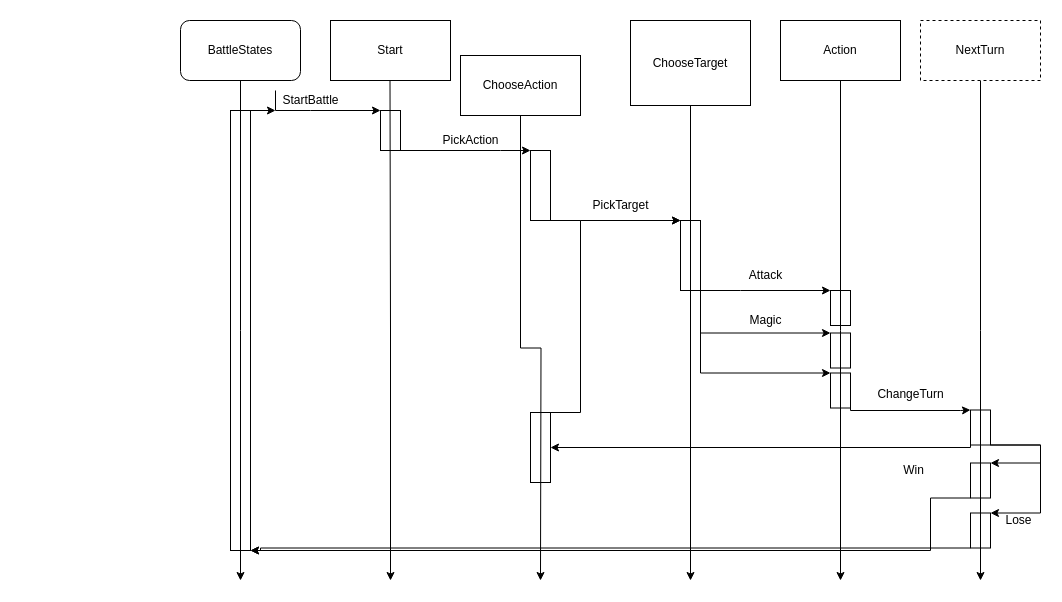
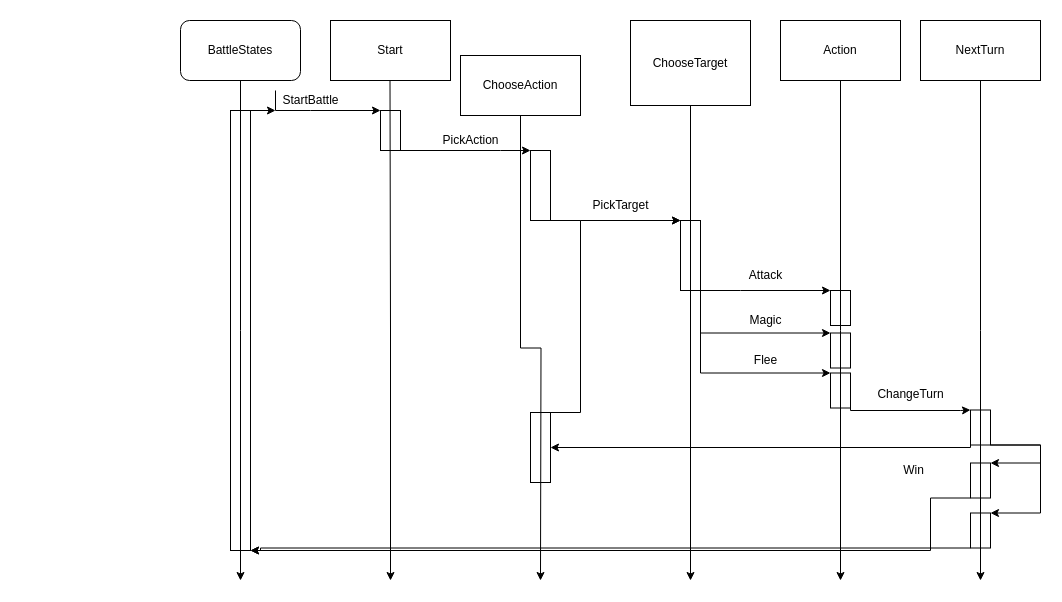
  <mxCell id="0" />
  <mxCell id="1" parent="0" />
  <mxCell id="2" style="edgeStyle=orthogonalEdgeStyle;rounded=0;orthogonalLoop=1;jettySize=auto;html=1;exitX=0.5;exitY=1;exitDx=0;exitDy=0;" edge="1" parent="1" source="3"><mxGeometry relative="1" as="geometry"><mxPoint x="240" y="580" as="targetPoint" /></mxGeometry></mxCell>
  <mxCell id="3" value="BattleStates" style="whiteSpace=wrap;html=1;rounded=1;" vertex="1" parent="1"><mxGeometry x="180" y="20" width="120" height="60" as="geometry" /></mxCell>
  <mxCell id="4" style="edgeStyle=orthogonalEdgeStyle;rounded=0;orthogonalLoop=1;jettySize=auto;html=1;exitX=0;exitY=0;exitDx=0;exitDy=0;entryX=0;entryY=1;entryDx=0;entryDy=0;" edge="1" parent="1" source="38" target="8"><mxGeometry relative="1" as="geometry"><Array as="points"><mxPoint x="310" y="110" /><mxPoint x="310" y="110" /></Array></mxGeometry></mxCell>
  <mxCell id="5" value="" style="rounded=0;whiteSpace=wrap;html=1;fillColor=none;rotation=90;" vertex="1" parent="1"><mxGeometry x="20" y="320" width="440" height="20" as="geometry" /></mxCell>
  <mxCell id="6" value="Start" style="rounded=0;whiteSpace=wrap;html=1;" vertex="1" parent="1"><mxGeometry x="330" y="20" width="120" height="60" as="geometry" /></mxCell>
  <mxCell id="7" style="edgeStyle=orthogonalEdgeStyle;rounded=0;orthogonalLoop=1;jettySize=auto;html=1;exitX=1;exitY=0;exitDx=0;exitDy=0;entryX=0;entryY=1;entryDx=0;entryDy=0;" edge="1" parent="1" source="8" target="13"><mxGeometry relative="1" as="geometry"><Array as="points"><mxPoint x="500" y="150" /><mxPoint x="500" y="150" /></Array></mxGeometry></mxCell>
  <mxCell id="8" value="" style="rounded=0;whiteSpace=wrap;html=1;fillColor=none;rotation=90;" vertex="1" parent="1"><mxGeometry x="370" y="120" width="40" height="20" as="geometry" /></mxCell>
  <mxCell id="9" style="edgeStyle=orthogonalEdgeStyle;rounded=0;orthogonalLoop=1;jettySize=auto;html=1;exitX=0.5;exitY=1;exitDx=0;exitDy=0;" edge="1" parent="1" source="10"><mxGeometry relative="1" as="geometry"><mxPoint x="540" y="580" as="targetPoint" /></mxGeometry></mxCell>
  <mxCell id="10" value="ChooseAction" style="rounded=0;whiteSpace=wrap;html=1;" vertex="1" parent="1"><mxGeometry x="460" y="55" width="120" height="60" as="geometry" /></mxCell>
  <mxCell id="11" style="edgeStyle=orthogonalEdgeStyle;rounded=0;orthogonalLoop=1;jettySize=auto;html=1;exitX=0.5;exitY=1;exitDx=0;exitDy=0;" edge="1" parent="1"><mxGeometry relative="1" as="geometry"><mxPoint x="390" y="580" as="targetPoint" /><mxPoint x="389.5" y="80" as="sourcePoint" /></mxGeometry></mxCell>
  <mxCell id="12" style="edgeStyle=orthogonalEdgeStyle;rounded=0;orthogonalLoop=1;jettySize=auto;html=1;exitX=1;exitY=0;exitDx=0;exitDy=0;entryX=0;entryY=1;entryDx=0;entryDy=0;" edge="1" parent="1" source="13" target="20"><mxGeometry relative="1" as="geometry"><Array as="points"><mxPoint x="580" y="220" /><mxPoint x="580" y="220" /></Array></mxGeometry></mxCell>
  <mxCell id="13" value="" style="rounded=0;whiteSpace=wrap;html=1;fillColor=none;rotation=90;" vertex="1" parent="1"><mxGeometry x="505" y="175" width="70" height="20" as="geometry" /></mxCell>
  <mxCell id="14" value="PickAction" style="text;html=1;align=center;verticalAlign=middle;resizable=0;points=[];autosize=1;" vertex="1" parent="1"><mxGeometry x="435" y="130" width="70" height="20" as="geometry" /></mxCell>
  <mxCell id="15" style="edgeStyle=orthogonalEdgeStyle;rounded=0;orthogonalLoop=1;jettySize=auto;html=1;exitX=0.5;exitY=1;exitDx=0;exitDy=0;" edge="1" parent="1" source="16"><mxGeometry relative="1" as="geometry"><mxPoint x="690" y="580" as="targetPoint" /></mxGeometry></mxCell>
  <mxCell id="16" value="ChooseTarget" style="rounded=0;whiteSpace=wrap;html=1;" vertex="1" parent="1"><mxGeometry x="630" y="20" width="120" height="85" as="geometry" /></mxCell>
  <mxCell id="17" style="edgeStyle=orthogonalEdgeStyle;rounded=0;orthogonalLoop=1;jettySize=auto;html=1;exitX=1;exitY=0;exitDx=0;exitDy=0;entryX=0;entryY=1;entryDx=0;entryDy=0;" edge="1" parent="1" source="20" target="24"><mxGeometry relative="1" as="geometry"><Array as="points"><mxPoint x="740" y="290" /><mxPoint x="740" y="290" /></Array></mxGeometry></mxCell>
  <mxCell id="18" style="edgeStyle=orthogonalEdgeStyle;rounded=0;orthogonalLoop=1;jettySize=auto;html=1;exitX=1;exitY=0;exitDx=0;exitDy=0;entryX=0;entryY=1;entryDx=0;entryDy=0;" edge="1" parent="1" source="20" target="25"><mxGeometry relative="1" as="geometry"><mxPoint x="800" y="333" as="targetPoint" /><Array as="points"><mxPoint x="700" y="332" /></Array></mxGeometry></mxCell>
  <mxCell id="19" style="edgeStyle=orthogonalEdgeStyle;rounded=0;orthogonalLoop=1;jettySize=auto;html=1;exitX=1;exitY=0;exitDx=0;exitDy=0;entryX=0;entryY=1;entryDx=0;entryDy=0;" edge="1" parent="1" source="20" target="27"><mxGeometry relative="1" as="geometry"><mxPoint x="800" y="373" as="targetPoint" /><Array as="points"><mxPoint x="700" y="372" /></Array></mxGeometry></mxCell>
  <mxCell id="20" value="" style="rounded=0;whiteSpace=wrap;html=1;fillColor=none;rotation=90;" vertex="1" parent="1"><mxGeometry x="655" y="245" width="70" height="20" as="geometry" /></mxCell>
  <mxCell id="21" value="PickTarget" style="text;html=1;align=center;verticalAlign=middle;resizable=0;points=[];autosize=1;" vertex="1" parent="1"><mxGeometry x="585" y="195" width="70" height="20" as="geometry" /></mxCell>
  <mxCell id="22" style="edgeStyle=orthogonalEdgeStyle;rounded=0;orthogonalLoop=1;jettySize=auto;html=1;exitX=0.5;exitY=1;exitDx=0;exitDy=0;" edge="1" parent="1" source="23"><mxGeometry relative="1" as="geometry"><mxPoint x="840" y="580" as="targetPoint" /></mxGeometry></mxCell>
  <mxCell id="23" value="Action" style="rounded=0;whiteSpace=wrap;html=1;" vertex="1" parent="1"><mxGeometry x="780" y="20" width="120" height="60" as="geometry" /></mxCell>
  <mxCell id="24" value="" style="rounded=0;whiteSpace=wrap;html=1;fillColor=none;rotation=90;" vertex="1" parent="1"><mxGeometry x="822.5" y="297.5" width="35" height="20" as="geometry" /></mxCell>
  <mxCell id="25" value="" style="rounded=0;whiteSpace=wrap;html=1;fillColor=none;rotation=90;" vertex="1" parent="1"><mxGeometry x="822.5" y="340" width="35" height="20" as="geometry" /></mxCell>
  <mxCell id="26" style="edgeStyle=orthogonalEdgeStyle;rounded=0;orthogonalLoop=1;jettySize=auto;html=1;exitX=1;exitY=0;exitDx=0;exitDy=0;entryX=0;entryY=1;entryDx=0;entryDy=0;" edge="1" parent="1" source="27" target="36"><mxGeometry relative="1" as="geometry"><Array as="points"><mxPoint x="850" y="410" /><mxPoint x="960" y="410" /></Array></mxGeometry></mxCell>
  <mxCell id="27" value="" style="rounded=0;whiteSpace=wrap;html=1;fillColor=none;rotation=90;" vertex="1" parent="1"><mxGeometry x="822.5" y="380" width="35" height="20" as="geometry" /></mxCell>
  <mxCell id="28" value="Attack" style="text;html=1;align=center;verticalAlign=middle;resizable=0;points=[];autosize=1;" vertex="1" parent="1"><mxGeometry x="740" y="265" width="50" height="20" as="geometry" /></mxCell>
  <mxCell id="29" value="Magic" style="text;html=1;align=center;verticalAlign=middle;resizable=0;points=[];autosize=1;" vertex="1" parent="1"><mxGeometry x="740" y="310" width="50" height="20" as="geometry" /></mxCell>
+ <mxCell id="30" value="Flee" style="text;html=1;align=center;verticalAlign=middle;resizable=0;points=[];autosize=1;" vertex="1" parent="1"><mxGeometry x="745" y="350" width="40" height="20" as="geometry" /></mxCell>
  <mxCell id="31" style="edgeStyle=orthogonalEdgeStyle;rounded=0;orthogonalLoop=1;jettySize=auto;html=1;exitX=0.5;exitY=1;exitDx=0;exitDy=0;" edge="1" parent="1" source="32"><mxGeometry relative="1" as="geometry"><mxPoint x="980" y="580" as="targetPoint" /></mxGeometry></mxCell>
- <mxCell id="32" value="NextTurn" style="rounded=0;whiteSpace=wrap;html=1;dashed=1;" vertex="1" parent="1"><mxGeometry x="920" y="20" width="120" height="60" as="geometry" /></mxCell>
+ <mxCell id="32" value="NextTurn" style="rounded=0;whiteSpace=wrap;html=1;" vertex="1" parent="1"><mxGeometry x="920" y="20" width="120" height="60" as="geometry" /></mxCell>
  <mxCell id="33" style="edgeStyle=orthogonalEdgeStyle;rounded=0;orthogonalLoop=1;jettySize=auto;html=1;exitX=1;exitY=1;exitDx=0;exitDy=0;entryX=0.5;entryY=0;entryDx=0;entryDy=0;" edge="1" parent="1" source="36" target="41"><mxGeometry relative="1" as="geometry"><mxPoint x="621.143" y="480" as="targetPoint" /><Array as="points"><mxPoint x="970" y="447" /></Array></mxGeometry></mxCell>
  <mxCell id="34" style="edgeStyle=orthogonalEdgeStyle;rounded=0;orthogonalLoop=1;jettySize=auto;html=1;exitX=1;exitY=0;exitDx=0;exitDy=0;entryX=0;entryY=0;entryDx=0;entryDy=0;" edge="1" parent="1" source="36" target="43"><mxGeometry relative="1" as="geometry"><Array as="points"><mxPoint x="1040" y="445" /><mxPoint x="1040" y="463" /></Array></mxGeometry></mxCell>
  <mxCell id="35" style="edgeStyle=orthogonalEdgeStyle;rounded=0;orthogonalLoop=1;jettySize=auto;html=1;exitX=1;exitY=0;exitDx=0;exitDy=0;entryX=0;entryY=0;entryDx=0;entryDy=0;" edge="1" parent="1" source="36" target="45"><mxGeometry relative="1" as="geometry"><Array as="points"><mxPoint x="1040" y="445" /><mxPoint x="1040" y="513" /></Array></mxGeometry></mxCell>
  <mxCell id="36" value="" style="rounded=0;whiteSpace=wrap;html=1;fillColor=none;rotation=90;" vertex="1" parent="1"><mxGeometry x="962.5" y="417" width="35" height="20" as="geometry" /></mxCell>
  <mxCell id="37" value="ChangeTurn" style="text;html=1;align=center;verticalAlign=middle;resizable=0;points=[];autosize=1;" vertex="1" parent="1"><mxGeometry x="870" y="384" width="80" height="20" as="geometry" /></mxCell>
  <mxCell id="38" value="StartBattle" style="text;html=1;align=center;verticalAlign=middle;resizable=0;points=[];autosize=1;" vertex="1" parent="1"><mxGeometry x="275" y="90" width="70" height="20" as="geometry" /></mxCell>
  <mxCell id="39" style="edgeStyle=orthogonalEdgeStyle;rounded=0;orthogonalLoop=1;jettySize=auto;html=1;exitX=0;exitY=0;exitDx=0;exitDy=0;entryX=0;entryY=1;entryDx=0;entryDy=0;" edge="1" parent="1" source="5" target="38"><mxGeometry relative="1" as="geometry"><mxPoint x="250" y="110" as="sourcePoint" /><mxPoint x="380" y="110" as="targetPoint" /><Array as="points" /></mxGeometry></mxCell>
  <mxCell id="40" style="edgeStyle=orthogonalEdgeStyle;rounded=0;orthogonalLoop=1;jettySize=auto;html=1;exitX=0;exitY=0;exitDx=0;exitDy=0;entryX=0;entryY=1;entryDx=0;entryDy=0;" edge="1" parent="1" source="41" target="20"><mxGeometry relative="1" as="geometry"><Array as="points"><mxPoint x="580" y="412" /><mxPoint x="580" y="220" /></Array></mxGeometry></mxCell>
  <mxCell id="41" value="" style="rounded=0;whiteSpace=wrap;html=1;fillColor=none;rotation=90;" vertex="1" parent="1"><mxGeometry x="505" y="437" width="70" height="20" as="geometry" /></mxCell>
  <mxCell id="42" style="edgeStyle=orthogonalEdgeStyle;rounded=0;orthogonalLoop=1;jettySize=auto;html=1;exitX=1;exitY=1;exitDx=0;exitDy=0;entryX=1;entryY=0;entryDx=0;entryDy=0;" edge="1" parent="1" source="43" target="5"><mxGeometry relative="1" as="geometry"><Array as="points"><mxPoint x="930" y="498" /><mxPoint x="930" y="550" /></Array></mxGeometry></mxCell>
  <mxCell id="43" value="" style="rounded=0;whiteSpace=wrap;html=1;fillColor=none;rotation=90;" vertex="1" parent="1"><mxGeometry x="962.5" y="470" width="35" height="20" as="geometry" /></mxCell>
  <mxCell id="44" style="edgeStyle=orthogonalEdgeStyle;rounded=0;orthogonalLoop=1;jettySize=auto;html=1;exitX=1;exitY=1;exitDx=0;exitDy=0;entryX=1;entryY=0;entryDx=0;entryDy=0;" edge="1" parent="1" source="45" target="5"><mxGeometry relative="1" as="geometry"><Array as="points"><mxPoint x="260" y="548" /><mxPoint x="260" y="550" /></Array></mxGeometry></mxCell>
  <mxCell id="45" value="" style="rounded=0;whiteSpace=wrap;html=1;fillColor=none;rotation=90;" vertex="1" parent="1"><mxGeometry x="962.5" y="520" width="35" height="20" as="geometry" /></mxCell>
  <mxCell id="46" value="Win" style="text;html=1;align=center;verticalAlign=middle;resizable=0;points=[];autosize=1;" vertex="1" parent="1"><mxGeometry x="892.5" y="460" width="40" height="20" as="geometry" /></mxCell>
- <mxCell id="47" value="Lose" style="text;html=1;align=center;verticalAlign=middle;resizable=0;points=[];autosize=1;" vertex="1" parent="1"><mxGeometry x="997.5" y="510" width="40" height="20" as="geometry" /></mxCell>
